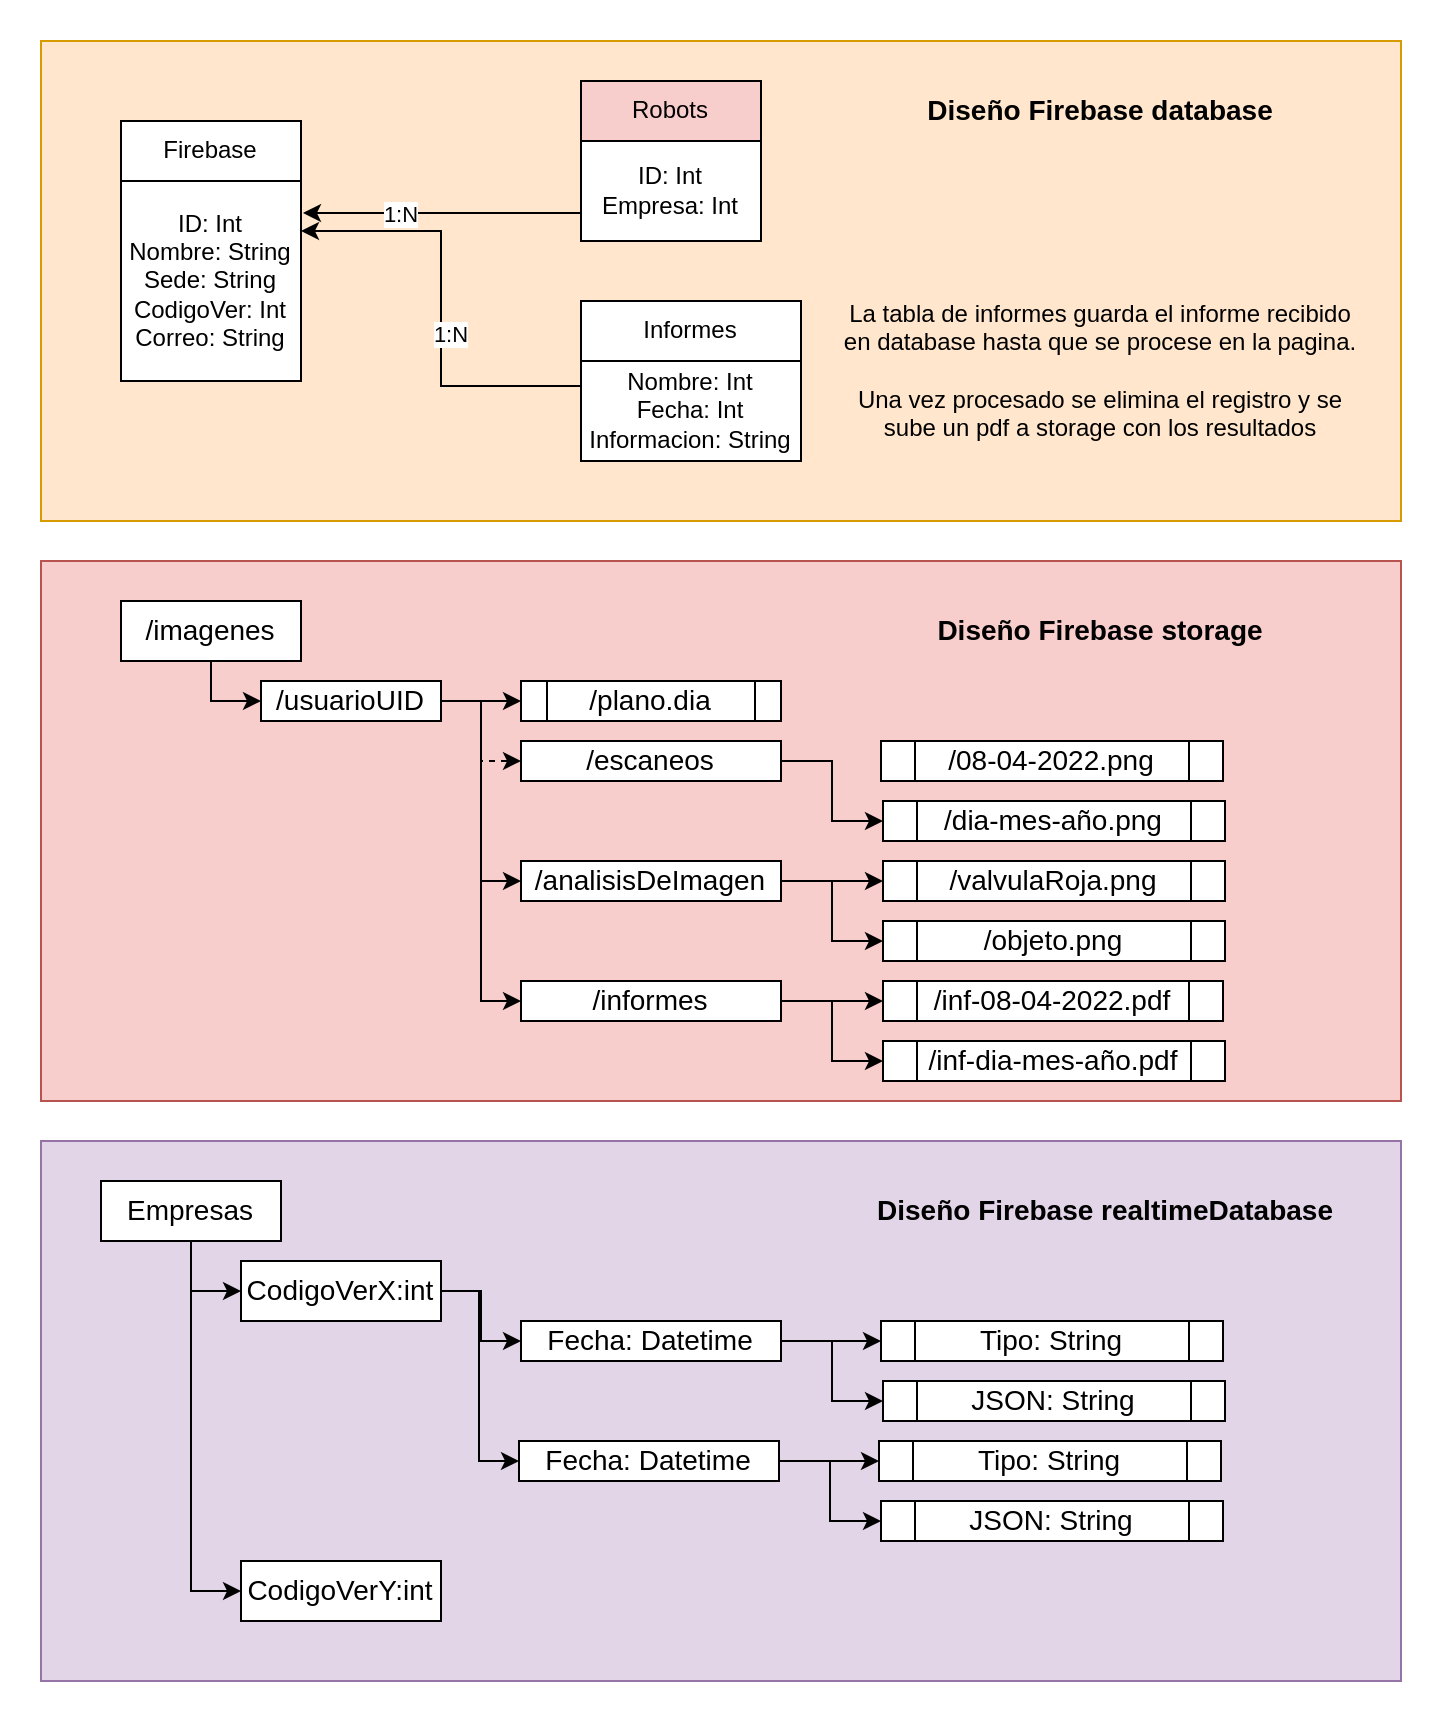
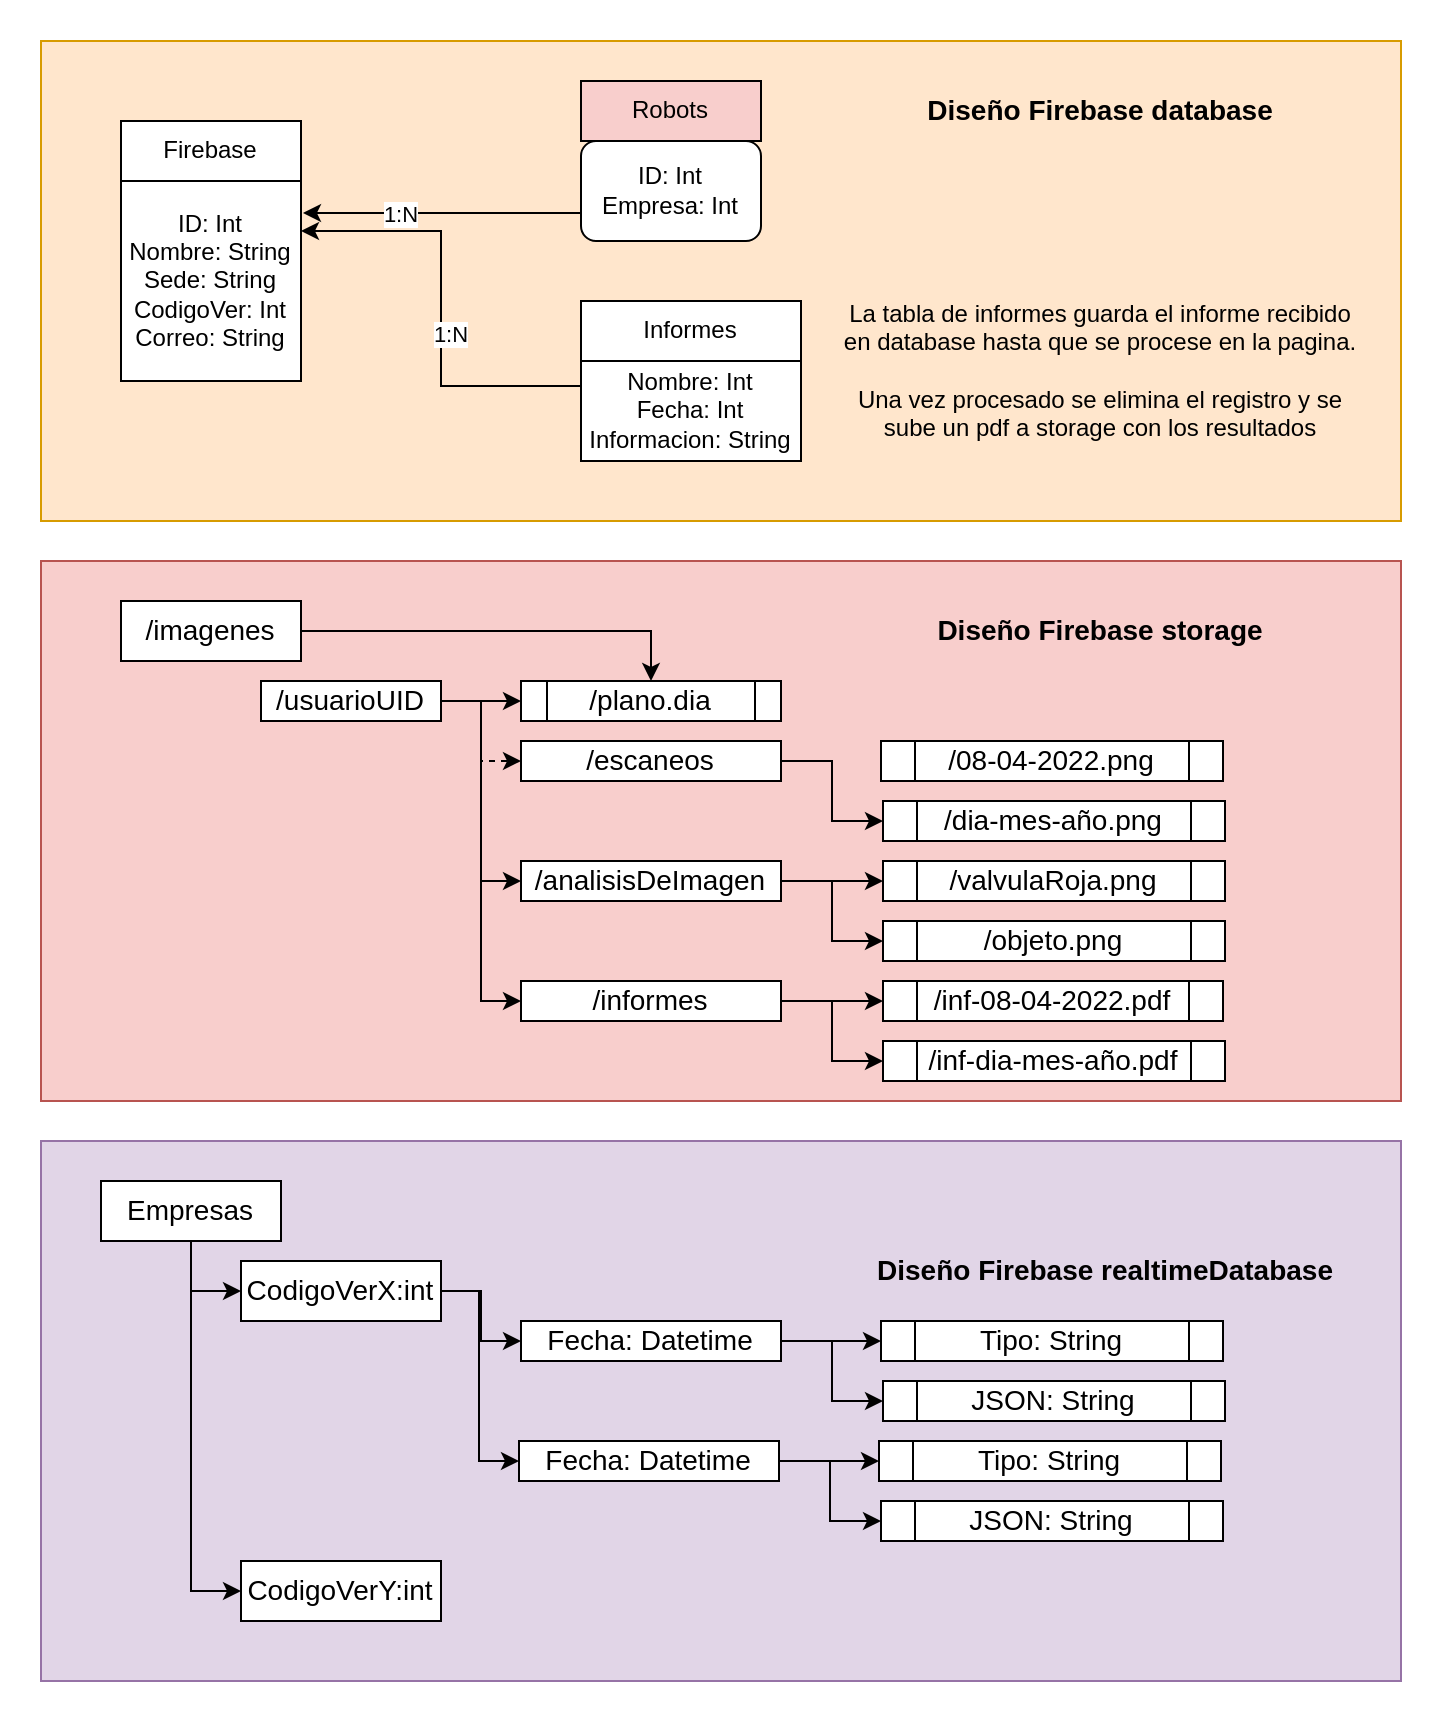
  <mxCell id="0" />
  <mxCell id="1" parent="0" />
  <mxCell id="2" value="" style="rounded=0;whiteSpace=wrap;html=1;fillColor=#ffe6cc;strokeColor=#d79b00;" parent="1" vertex="1"><mxGeometry x="20" y="20" width="680" height="240" as="geometry" /></mxCell>
  <mxCell id="3" value="Firebase" style="rounded=0;whiteSpace=wrap;html=1;" parent="1" vertex="1"><mxGeometry x="60" y="60" width="90" height="30" as="geometry" /></mxCell>
  <mxCell id="4" value="&lt;div&gt;ID: Int&lt;/div&gt;&lt;div&gt;Nombre: String&lt;br&gt;&lt;/div&gt;&lt;div&gt;Sede: String&lt;br&gt;&lt;/div&gt;&lt;div&gt;CodigoVer: Int&lt;br&gt;&lt;/div&gt;&lt;div&gt;Correo: String&lt;br&gt;&lt;/div&gt;" style="rounded=0;whiteSpace=wrap;html=1;" parent="1" vertex="1"><mxGeometry x="60" y="90" width="90" height="100" as="geometry" /></mxCell>
  <mxCell id="5" value="Robots" style="rounded=0;whiteSpace=wrap;html=1;fillColor=#f8cecc;" parent="1" vertex="1"><mxGeometry x="290" y="40" width="90" height="30" as="geometry" /></mxCell>
  <mxCell id="6" style="edgeStyle=orthogonalEdgeStyle;rounded=0;orthogonalLoop=1;jettySize=auto;html=1;entryX=1.011;entryY=0.16;entryDx=0;entryDy=0;entryPerimeter=0;exitX=0;exitY=0.72;exitDx=0;exitDy=0;exitPerimeter=0;" parent="1" source="8" target="4" edge="1"><mxGeometry relative="1" as="geometry"><mxPoint x="270" y="106" as="sourcePoint" /></mxGeometry></mxCell>
  <mxCell id="7" value="1:N" style="edgeLabel;html=1;align=center;verticalAlign=middle;resizable=0;points=[];" parent="6" vertex="1" connectable="0"><mxGeometry x="0.326" relative="1" as="geometry"><mxPoint x="1" as="offset" /></mxGeometry></mxCell>
- <mxCell id="8" value="&lt;div&gt;ID: Int&lt;/div&gt;Empresa: Int" style="rounded=0;whiteSpace=wrap;html=1;" parent="1" vertex="1"><mxGeometry x="290" y="70" width="90" height="50" as="geometry" /></mxCell>
+ <mxCell id="8" value="&lt;div&gt;ID: Int&lt;/div&gt;Empresa: Int" style="whiteSpace=wrap;html=1;rounded=1;" parent="1" vertex="1"><mxGeometry x="290" y="70" width="90" height="50" as="geometry" /></mxCell>
  <mxCell id="9" value="Informes" style="rounded=0;whiteSpace=wrap;html=1;" parent="1" vertex="1"><mxGeometry x="290" y="150" width="110" height="30" as="geometry" /></mxCell>
  <mxCell id="10" style="edgeStyle=orthogonalEdgeStyle;rounded=0;orthogonalLoop=1;jettySize=auto;html=1;exitX=0;exitY=0.25;exitDx=0;exitDy=0;entryX=1;entryY=0.25;entryDx=0;entryDy=0;" parent="1" source="12" target="4" edge="1"><mxGeometry relative="1" as="geometry" /></mxCell>
  <mxCell id="11" value="1:N" style="edgeLabel;html=1;align=center;verticalAlign=middle;resizable=0;points=[];" parent="10" vertex="1" connectable="0"><mxGeometry x="-0.113" y="-4" relative="1" as="geometry"><mxPoint as="offset" /></mxGeometry></mxCell>
  <mxCell id="12" value="&lt;div&gt;Nombre: Int&lt;/div&gt;&lt;div&gt;Fecha: Int&lt;/div&gt;&lt;div&gt;Informacion: String&lt;br&gt;&lt;/div&gt;" style="rounded=0;whiteSpace=wrap;html=1;" parent="1" vertex="1"><mxGeometry x="290" y="180" width="110" height="50" as="geometry" /></mxCell>
  <mxCell id="13" value="&lt;div&gt;La tabla de informes guarda el informe recibido en database hasta que se procese en la pagina.&lt;/div&gt;&lt;div&gt;&lt;br&gt;&lt;/div&gt;&lt;div&gt;Una vez procesado se elimina el registro y se sube un pdf a storage con los resultados&lt;br&gt;&lt;/div&gt;" style="text;html=1;strokeColor=none;fillColor=none;align=center;verticalAlign=middle;whiteSpace=wrap;rounded=0;" parent="1" vertex="1"><mxGeometry x="420" y="140" width="260" height="90" as="geometry" /></mxCell>
  <mxCell id="14" value="Diseño Firebase database" style="text;html=1;strokeColor=none;fillColor=none;align=center;verticalAlign=middle;whiteSpace=wrap;rounded=0;fontStyle=1;fontSize=14;" parent="1" vertex="1"><mxGeometry x="435" y="40" width="230" height="30" as="geometry" /></mxCell>
  <mxCell id="15" value="" style="rounded=0;whiteSpace=wrap;html=1;fillColor=#f8cecc;strokeColor=#b85450;" parent="1" vertex="1"><mxGeometry x="20" y="280" width="680" height="270" as="geometry" /></mxCell>
  <mxCell id="16" value="Diseño Firebase storage" style="text;html=1;strokeColor=none;fillColor=none;align=center;verticalAlign=middle;whiteSpace=wrap;rounded=0;fontStyle=1;fontSize=14;" parent="1" vertex="1"><mxGeometry x="435" y="300" width="230" height="30" as="geometry" /></mxCell>
- <mxCell id="17" value="" style="edgeStyle=orthogonalEdgeStyle;rounded=0;orthogonalLoop=1;jettySize=auto;html=1;fontSize=14;entryX=0;entryY=0.5;entryDx=0;entryDy=0;" parent="1" source="18" target="20" edge="1"><mxGeometry relative="1" as="geometry" /></mxCell>
+ <mxCell id="17" value="" style="edgeStyle=orthogonalEdgeStyle;rounded=0;orthogonalLoop=1;jettySize=auto;html=1;fontSize=14;" parent="1" source="18" target="31" edge="1"><mxGeometry relative="1" as="geometry" /></mxCell>
  <mxCell id="18" value="/imagenes" style="rounded=0;whiteSpace=wrap;html=1;fontSize=14;" parent="1" vertex="1"><mxGeometry x="60" y="300" width="90" height="30" as="geometry" /></mxCell>
  <mxCell id="19" value="" style="edgeStyle=orthogonalEdgeStyle;rounded=0;orthogonalLoop=1;jettySize=auto;html=1;fontSize=14;entryX=0;entryY=0.5;entryDx=0;entryDy=0;dashed=1;" parent="1" source="20" target="22" edge="1"><mxGeometry relative="1" as="geometry" /></mxCell>
  <mxCell id="20" value="/usuarioUID" style="whiteSpace=wrap;html=1;fontSize=14;rounded=0;" parent="1" vertex="1"><mxGeometry x="130" y="340" width="90" height="20" as="geometry" /></mxCell>
  <mxCell id="21" style="edgeStyle=orthogonalEdgeStyle;rounded=0;orthogonalLoop=1;jettySize=auto;html=1;exitX=1;exitY=0.5;exitDx=0;exitDy=0;entryX=0;entryY=0.5;entryDx=0;entryDy=0;fontSize=14;" parent="1" source="22" target="36" edge="1"><mxGeometry relative="1" as="geometry" /></mxCell>
  <mxCell id="22" value="/escaneos" style="whiteSpace=wrap;html=1;fontSize=14;rounded=0;" parent="1" vertex="1"><mxGeometry x="260" y="370" width="130" height="20" as="geometry" /></mxCell>
  <mxCell id="23" value="" style="edgeStyle=orthogonalEdgeStyle;rounded=0;orthogonalLoop=1;jettySize=auto;html=1;fontSize=14;exitX=1;exitY=0.5;exitDx=0;exitDy=0;entryX=0;entryY=0.5;entryDx=0;entryDy=0;" parent="1" source="20" target="26" edge="1"><mxGeometry relative="1" as="geometry"><mxPoint x="220" y="410" as="sourcePoint" /></mxGeometry></mxCell>
  <mxCell id="24" value="" style="edgeStyle=orthogonalEdgeStyle;rounded=0;orthogonalLoop=1;jettySize=auto;html=1;fontSize=14;" parent="1" source="26" target="34" edge="1"><mxGeometry relative="1" as="geometry" /></mxCell>
  <mxCell id="25" style="edgeStyle=orthogonalEdgeStyle;rounded=0;orthogonalLoop=1;jettySize=auto;html=1;exitX=1;exitY=0.5;exitDx=0;exitDy=0;entryX=0;entryY=0.5;entryDx=0;entryDy=0;fontSize=14;" parent="1" source="26" target="37" edge="1"><mxGeometry relative="1" as="geometry" /></mxCell>
  <mxCell id="26" value="/analisisDeImagen" style="whiteSpace=wrap;html=1;fontSize=14;rounded=0;" parent="1" vertex="1"><mxGeometry x="260" y="430" width="130" height="20" as="geometry" /></mxCell>
  <mxCell id="27" value="" style="edgeStyle=orthogonalEdgeStyle;rounded=0;orthogonalLoop=1;jettySize=auto;html=1;fontSize=14;exitX=1;exitY=0.5;exitDx=0;exitDy=0;entryX=0;entryY=0.5;entryDx=0;entryDy=0;" parent="1" source="20" target="30" edge="1"><mxGeometry relative="1" as="geometry"><mxPoint x="220" y="470" as="sourcePoint" /></mxGeometry></mxCell>
  <mxCell id="28" value="" style="edgeStyle=orthogonalEdgeStyle;rounded=0;orthogonalLoop=1;jettySize=auto;html=1;fontSize=14;" parent="1" source="30" target="35" edge="1"><mxGeometry relative="1" as="geometry" /></mxCell>
  <mxCell id="29" style="edgeStyle=orthogonalEdgeStyle;rounded=0;orthogonalLoop=1;jettySize=auto;html=1;exitX=1;exitY=0.5;exitDx=0;exitDy=0;entryX=0;entryY=0.5;entryDx=0;entryDy=0;fontSize=14;" parent="1" source="30" target="38" edge="1"><mxGeometry relative="1" as="geometry" /></mxCell>
  <mxCell id="30" value="/informes" style="whiteSpace=wrap;html=1;fontSize=14;rounded=0;" parent="1" vertex="1"><mxGeometry x="260" y="490" width="130" height="20" as="geometry" /></mxCell>
  <mxCell id="31" value="/plano.dia" style="shape=process;whiteSpace=wrap;html=1;backgroundOutline=1;fontSize=14;" parent="1" vertex="1"><mxGeometry x="260" y="340" width="130" height="20" as="geometry" /></mxCell>
  <mxCell id="32" value="" style="edgeStyle=orthogonalEdgeStyle;rounded=0;orthogonalLoop=1;jettySize=auto;html=1;fontSize=14;exitX=1;exitY=0.5;exitDx=0;exitDy=0;entryX=0;entryY=0.5;entryDx=0;entryDy=0;" parent="1" source="20" target="31" edge="1"><mxGeometry relative="1" as="geometry"><mxPoint x="190" y="390" as="sourcePoint" /><mxPoint x="230" y="470" as="targetPoint" /></mxGeometry></mxCell>
  <mxCell id="33" value="/08-04-2022.png" style="shape=process;whiteSpace=wrap;html=1;backgroundOutline=1;fontSize=14;" parent="1" vertex="1"><mxGeometry x="440" y="370" width="171" height="20" as="geometry" /></mxCell>
  <mxCell id="34" value="/valvulaRoja.png" style="shape=process;whiteSpace=wrap;html=1;backgroundOutline=1;fontSize=14;" parent="1" vertex="1"><mxGeometry x="441" y="430" width="171" height="20" as="geometry" /></mxCell>
  <mxCell id="35" value="/inf-08-04-2022.pdf" style="shape=process;whiteSpace=wrap;html=1;backgroundOutline=1;fontSize=14;" parent="1" vertex="1"><mxGeometry x="441" y="490" width="170" height="20" as="geometry" /></mxCell>
  <mxCell id="36" value="/dia-mes-año.png" style="shape=process;whiteSpace=wrap;html=1;backgroundOutline=1;fontSize=14;" parent="1" vertex="1"><mxGeometry x="441" y="400" width="171" height="20" as="geometry" /></mxCell>
  <mxCell id="37" value="/objeto.png" style="shape=process;whiteSpace=wrap;html=1;backgroundOutline=1;fontSize=14;" parent="1" vertex="1"><mxGeometry x="441" y="460" width="171" height="20" as="geometry" /></mxCell>
  <mxCell id="38" value="/inf-dia-mes-año.pdf" style="shape=process;whiteSpace=wrap;html=1;backgroundOutline=1;fontSize=14;" parent="1" vertex="1"><mxGeometry x="441" y="520" width="171" height="20" as="geometry" /></mxCell>
  <mxCell id="39" value="" style="rounded=0;whiteSpace=wrap;html=1;fillColor=#e1d5e7;strokeColor=#9673a6;" parent="1" vertex="1"><mxGeometry x="20" y="570" width="680" height="270" as="geometry" /></mxCell>
- <mxCell id="40" value="Diseño Firebase realtimeDatabase" style="text;html=1;strokeColor=none;fillColor=none;align=center;verticalAlign=middle;whiteSpace=wrap;rounded=0;fontStyle=1;fontSize=14;" parent="1" vertex="1"><mxGeometry x="435" y="590" width="235" height="30" as="geometry" /></mxCell>
+ <mxCell id="40" value="Diseño Firebase realtimeDatabase" style="text;html=1;strokeColor=none;fillColor=none;align=center;verticalAlign=middle;whiteSpace=wrap;rounded=0;fontStyle=1;fontSize=14;" parent="1" vertex="1"><mxGeometry x="435" y="620" width="235" height="30" as="geometry" /></mxCell>
  <mxCell id="41" value="" style="edgeStyle=orthogonalEdgeStyle;rounded=0;orthogonalLoop=1;jettySize=auto;html=1;fontSize=14;entryX=0;entryY=0.5;entryDx=0;entryDy=0;" parent="1" source="42" target="44" edge="1"><mxGeometry relative="1" as="geometry" /></mxCell>
  <mxCell id="42" value="Empresas" style="rounded=0;whiteSpace=wrap;html=1;fontSize=14;" parent="1" vertex="1"><mxGeometry x="50" y="590" width="90" height="30" as="geometry" /></mxCell>
  <mxCell id="43" value="" style="edgeStyle=orthogonalEdgeStyle;rounded=0;orthogonalLoop=1;jettySize=auto;html=1;fontSize=14;entryX=0;entryY=0.5;entryDx=0;entryDy=0;" parent="1" source="44" target="47" edge="1"><mxGeometry relative="1" as="geometry" /></mxCell>
  <mxCell id="44" value="CodigoVerX:int" style="whiteSpace=wrap;html=1;fontSize=14;rounded=0;" parent="1" vertex="1"><mxGeometry x="120" y="630" width="100" height="30" as="geometry" /></mxCell>
  <mxCell id="45" value="" style="edgeStyle=orthogonalEdgeStyle;rounded=0;orthogonalLoop=1;jettySize=auto;html=1;fontSize=14;" parent="1" source="47" target="48" edge="1"><mxGeometry relative="1" as="geometry" /></mxCell>
  <mxCell id="46" style="edgeStyle=orthogonalEdgeStyle;rounded=0;orthogonalLoop=1;jettySize=auto;html=1;exitX=1;exitY=0.5;exitDx=0;exitDy=0;entryX=0;entryY=0.5;entryDx=0;entryDy=0;fontSize=14;" parent="1" source="47" target="49" edge="1"><mxGeometry relative="1" as="geometry" /></mxCell>
  <mxCell id="47" value="Fecha: Datetime" style="whiteSpace=wrap;html=1;fontSize=14;rounded=0;" parent="1" vertex="1"><mxGeometry x="260" y="660" width="130" height="20" as="geometry" /></mxCell>
  <mxCell id="48" value="Tipo: String" style="shape=process;whiteSpace=wrap;html=1;backgroundOutline=1;fontSize=14;" parent="1" vertex="1"><mxGeometry x="440" y="660" width="171" height="20" as="geometry" /></mxCell>
  <mxCell id="49" value="JSON: String" style="shape=process;whiteSpace=wrap;html=1;backgroundOutline=1;fontSize=14;" parent="1" vertex="1"><mxGeometry x="441" y="690" width="171" height="20" as="geometry" /></mxCell>
  <mxCell id="50" value="" style="edgeStyle=orthogonalEdgeStyle;rounded=0;orthogonalLoop=1;jettySize=auto;html=1;fontSize=14;" parent="1" source="52" target="53" edge="1"><mxGeometry relative="1" as="geometry" /></mxCell>
  <mxCell id="51" style="edgeStyle=orthogonalEdgeStyle;rounded=0;orthogonalLoop=1;jettySize=auto;html=1;exitX=1;exitY=0.5;exitDx=0;exitDy=0;entryX=0;entryY=0.5;entryDx=0;entryDy=0;fontSize=14;" parent="1" source="52" target="54" edge="1"><mxGeometry relative="1" as="geometry" /></mxCell>
  <mxCell id="52" value="Fecha: Datetime" style="whiteSpace=wrap;html=1;fontSize=14;rounded=0;" parent="1" vertex="1"><mxGeometry x="259" y="720" width="130" height="20" as="geometry" /></mxCell>
  <mxCell id="53" value="Tipo: String" style="shape=process;whiteSpace=wrap;html=1;backgroundOutline=1;fontSize=14;" parent="1" vertex="1"><mxGeometry x="439" y="720" width="171" height="20" as="geometry" /></mxCell>
  <mxCell id="54" value="JSON: String" style="shape=process;whiteSpace=wrap;html=1;backgroundOutline=1;fontSize=14;" parent="1" vertex="1"><mxGeometry x="440" y="750" width="171" height="20" as="geometry" /></mxCell>
  <mxCell id="55" value="" style="edgeStyle=orthogonalEdgeStyle;rounded=0;orthogonalLoop=1;jettySize=auto;html=1;fontSize=14;entryX=0;entryY=0.5;entryDx=0;entryDy=0;exitX=1;exitY=0.5;exitDx=0;exitDy=0;" parent="1" source="44" target="52" edge="1"><mxGeometry relative="1" as="geometry"><mxPoint x="230" y="654.941" as="sourcePoint" /><mxPoint x="270" y="680" as="targetPoint" /><Array as="points"><mxPoint x="239" y="645" /><mxPoint x="239" y="730" /></Array></mxGeometry></mxCell>
  <mxCell id="56" value="CodigoVerY:int" style="whiteSpace=wrap;html=1;fontSize=14;rounded=0;" parent="1" vertex="1"><mxGeometry x="120" y="780" width="100" height="30" as="geometry" /></mxCell>
  <mxCell id="57" value="" style="edgeStyle=orthogonalEdgeStyle;rounded=0;orthogonalLoop=1;jettySize=auto;html=1;fontSize=14;entryX=0;entryY=0.5;entryDx=0;entryDy=0;exitX=0.5;exitY=1;exitDx=0;exitDy=0;" parent="1" source="42" target="56" edge="1"><mxGeometry relative="1" as="geometry"><mxPoint x="105" y="630" as="sourcePoint" /><mxPoint x="130" y="655" as="targetPoint" /></mxGeometry></mxCell>
